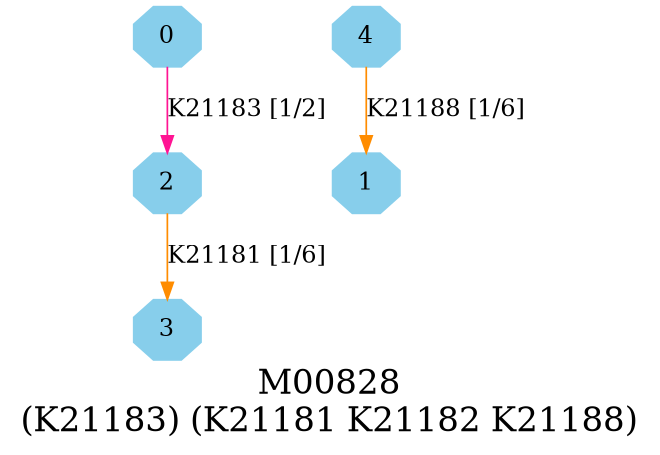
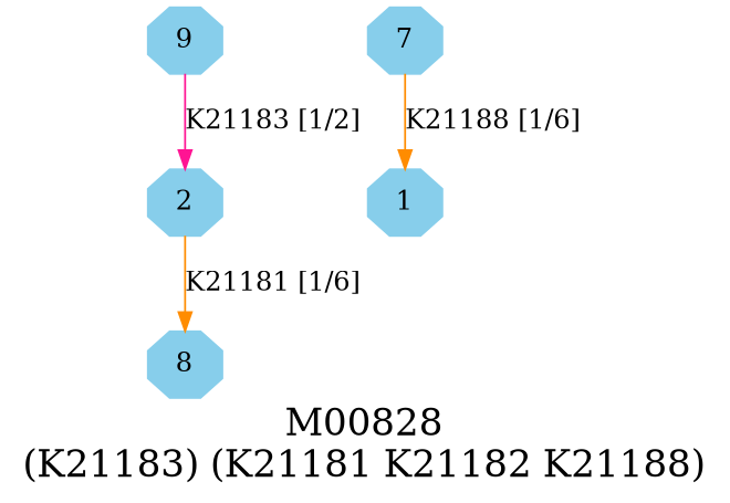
  digraph {
    fontsize=20
    label="M00828\n(K21183) (K21181 K21182 K21188)"
    node [color=skyblue shape=octagon style=filled]
    edge [color=darkorange]
-   0 [height=.3 width=.3]
+   0 [height=.3 width=.3 label=9]
    1 [height=.3 width=.3]
    2 [height=.3 width=.3]
-   3 [height=.3 width=.3]
-   4 [height=.3 width=.3]
+   3 [height=.3 width=.3 label=8]
+   4 [height=.3 width=.3 label=7]
    subgraph sub_1 {
      0
      1
      2
      3
      4
    }
    0 -> 2 [color=deeppink label="K21183 [1/2]"]
    2 -> 3 [label="K21181 [1/6]"]
    4 -> 1 [label="K21188 [1/6]"]
  }
